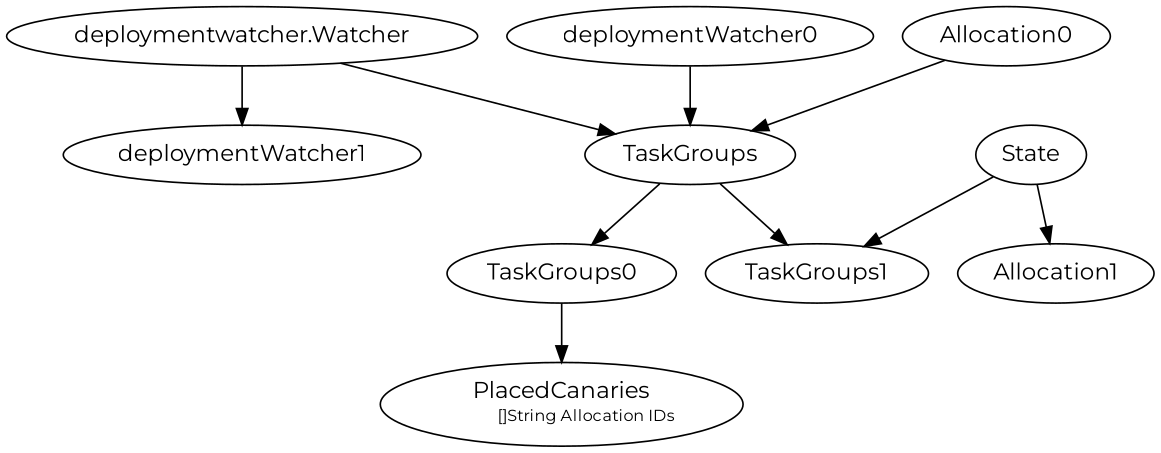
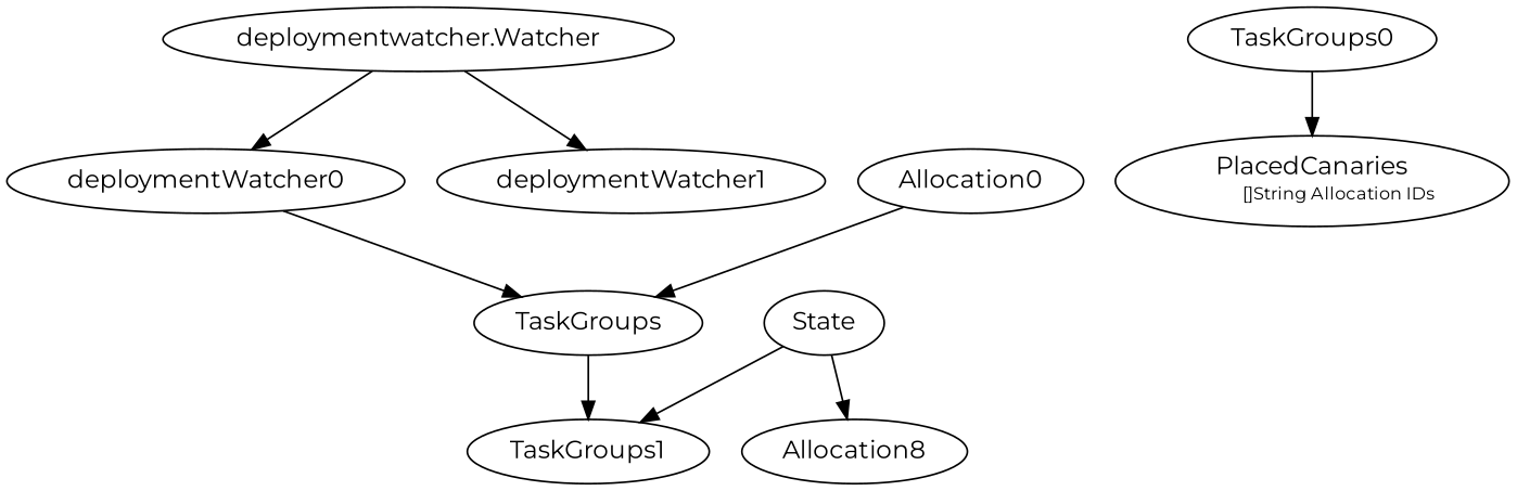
  digraph {
    fontname=Montserrat
    node [fontname=Montserrat]
    edge [fontname=Montserrat]
    "deploymentwatcher.Watcher"
    deploymentWatcher0
    deploymentWatcher1
    n4 [label=TaskGroups]
    TaskGroups0
    TaskGroups1
    n7 [label=<PlacedCanaries<br/> 			       <font point-size="10">[]String Allocation IDs</font>>]
    State
-   Allocation1
+   Allocation1 [label=Allocation8]
    Allocation0
-   "deploymentwatcher.Watcher" -> n4
+   "deploymentwatcher.Watcher" -> deploymentWatcher0
    "deploymentwatcher.Watcher" -> deploymentWatcher1
    deploymentWatcher0 -> n4
-   n4 -> TaskGroups0
    n4 -> TaskGroups1
    TaskGroups0 -> n7
    State -> TaskGroups1
    State -> Allocation1
    Allocation0 -> n4
  }
